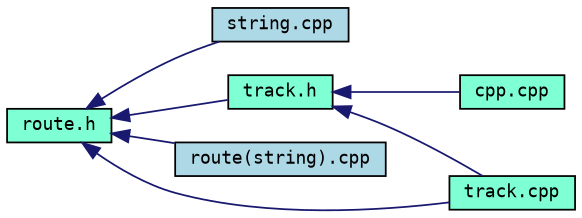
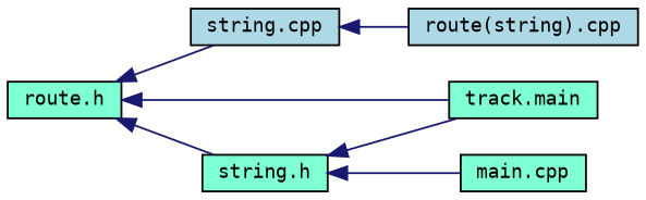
  digraph {
    fontname="DejaVu Sans Mono"
    rankdir=LR
    node [color=black fillcolor=aquamarine fontname="DejaVu Sans Mono" fontsize=10 shape=record style=filled]
    edge [color=midnightblue dir=back fontname="DejaVu Sans Mono" fontsize=10 labelfontname=Helvetica labelfontsize=10 style=solid]
    n1 [fontcolor=black height=0.2 label="route.h" width=0.4]
    n2 [fillcolor=lightblue height=0.2 label="string.cpp" width=0.4]
-   n3 [height=0.2 label="track.h" width=0.4]
+   n3 [height=0.2 label="string.h" width=0.4]
    n4 [fillcolor=lightblue height=0.2 label="route(string).cpp" width=0.4]
-   n5 [height=0.2 label="track.cpp" width=0.4]
-   n6 [height=0.2 label="cpp.cpp" width=0.4]
+   n5 [height=0.2 label="track.main" width=0.4]
+   n6 [height=0.2 label="main.cpp" width=0.4]
    n1 -> n2
    n1 -> n3
-   n1 -> n4
+   n2 -> n4
    n1 -> n5
    n3 -> n5
    n3 -> n6
  }
